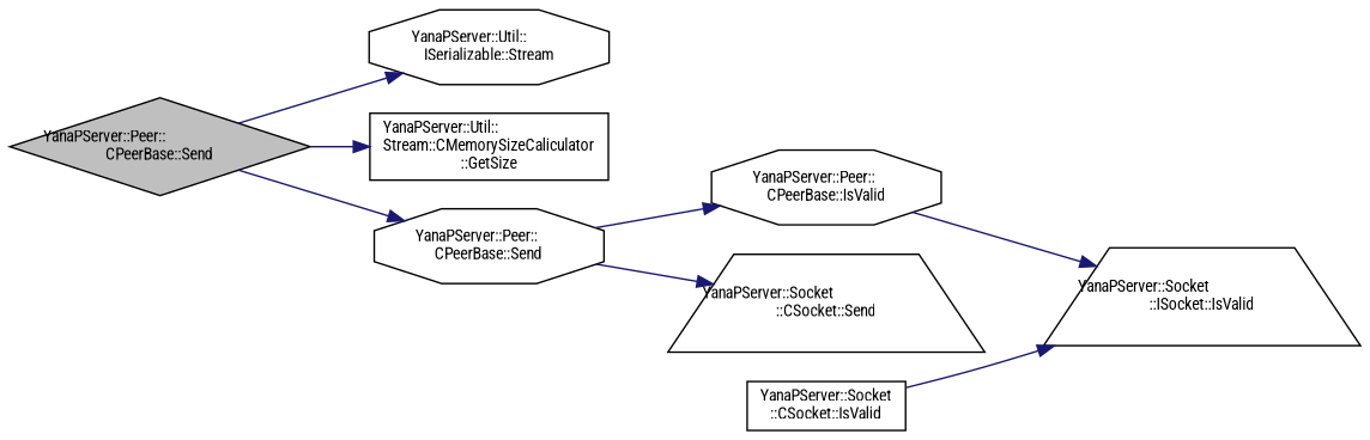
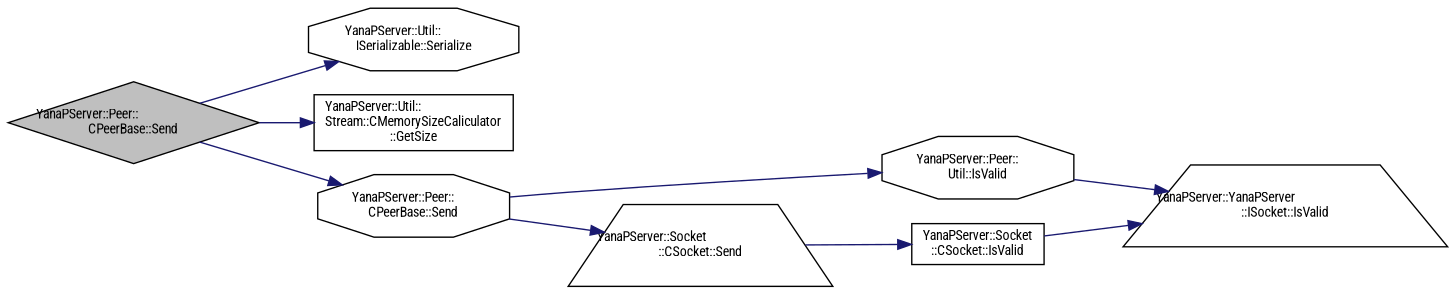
  digraph {
    fontname="Roboto Condensed"
    rankdir=LR
    node [color=black fillcolor=white fontname="Roboto Condensed" fontsize=10 shape=octagon style=filled]
    edge [color=midnightblue fontname="Roboto Condensed" fontsize=10 labelfontname=Helvetica labelfontsize=10 style=solid]
    n1 [fillcolor=grey75 fontcolor=black height=0.2 label="YanaPServer::Peer::\lCPeerBase::Send" shape=diamond width=0.4]
-   n2 [height=0.2 label="YanaPServer::Util::\lISerializable::Stream" width=0.4]
+   n2 [height=0.2 label="YanaPServer::Util::\lISerializable::Serialize" width=0.4]
    n3 [height=0.2 label="YanaPServer::Util::\lStream::CMemorySizeCaliculator\l::GetSize" shape=box width=0.4]
    n4 [height=0.2 label="YanaPServer::Peer::\lCPeerBase::Send" width=0.4]
-   n5 [height=0.2 label="YanaPServer::Peer::\lCPeerBase::IsValid" width=0.4]
+   n5 [height=0.2 label="YanaPServer::Peer::\lUtil::IsValid" width=0.4]
    n6 [height=0.2 label="YanaPServer::Socket\l::CSocket::Send" shape=trapezium width=0.4]
-   n7 [height=0.2 label="YanaPServer::Socket\l::ISocket::IsValid" shape=trapezium width=0.4]
+   n7 [height=0.2 label="YanaPServer::YanaPServer\l::ISocket::IsValid" shape=trapezium width=0.4]
    n8 [height=0.2 label="YanaPServer::Socket\l::CSocket::IsValid" shape=box width=0.4]
    n1 -> n2
    n1 -> n3
    n1 -> n4
    n4 -> n5
    n4 -> n6
    n5 -> n7
+   n6 -> n8
    n8 -> n7
  }
